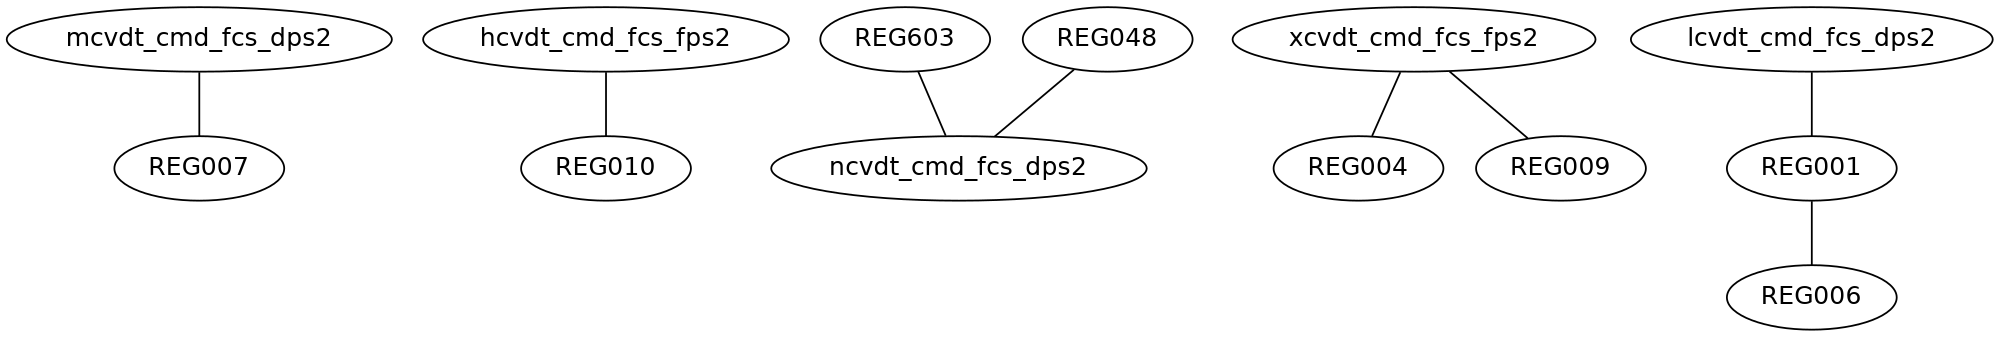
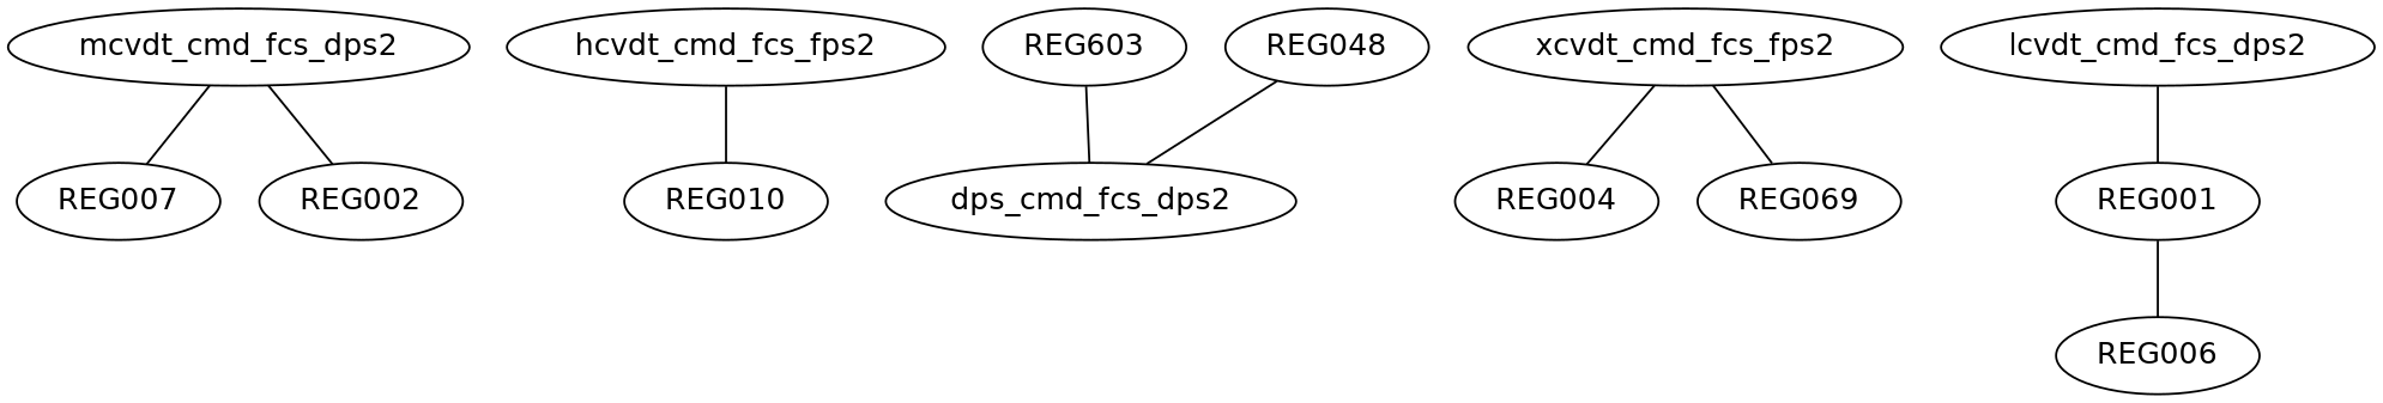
  strict graph {
    fontname="DejaVu Sans"
    node [fontname="DejaVu Sans"]
    edge [fontname="DejaVu Sans"]
    mcvdt_cmd_fcs_dps2
    REG007
+   REG002
    hcvdt_cmd_fcs_fps2
    REG010
    n6 [label=REG603]
-   ncvdt_cmd_fcs_dps2
+   ncvdt_cmd_fcs_dps2 [label=dps_cmd_fcs_dps2]
    xcvdt_cmd_fcs_fps2
    REG004
-   REG009
+   REG009 [label=REG069]
    n11 [label=REG048]
    lcvdt_cmd_fcs_dps2
    REG001
    REG006
    mcvdt_cmd_fcs_dps2 -- REG007
+   mcvdt_cmd_fcs_dps2 -- REG002
    hcvdt_cmd_fcs_fps2 -- REG010
    n6 -- ncvdt_cmd_fcs_dps2
    xcvdt_cmd_fcs_fps2 -- REG004
    xcvdt_cmd_fcs_fps2 -- REG009
    n11 -- ncvdt_cmd_fcs_dps2
    lcvdt_cmd_fcs_dps2 -- REG001
    REG001 -- REG006
  }
